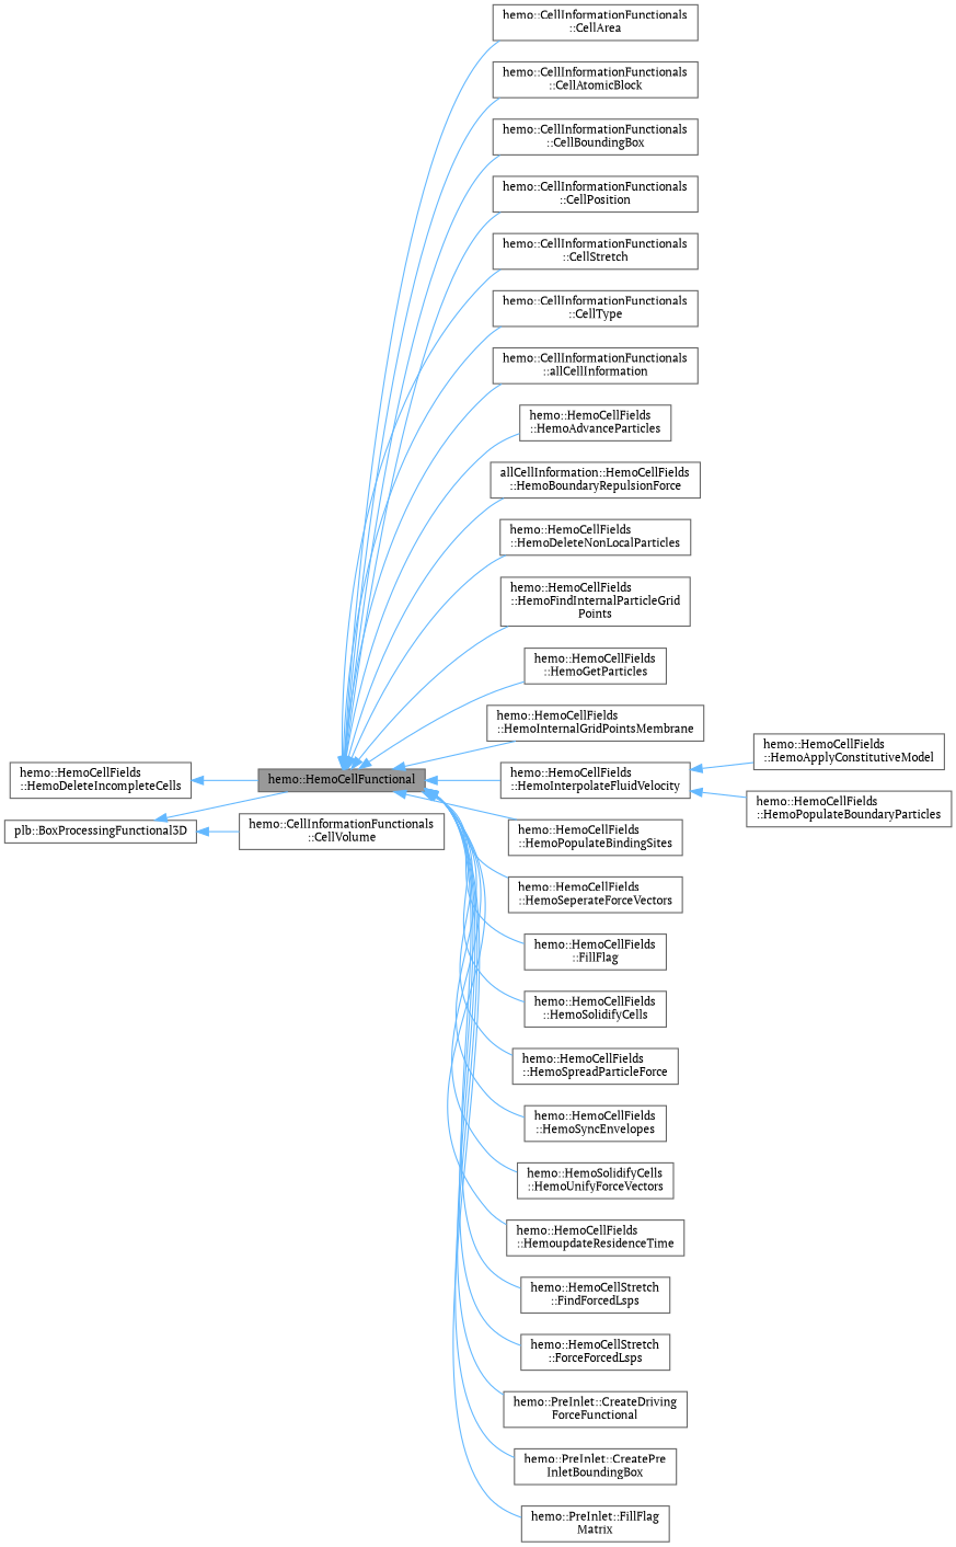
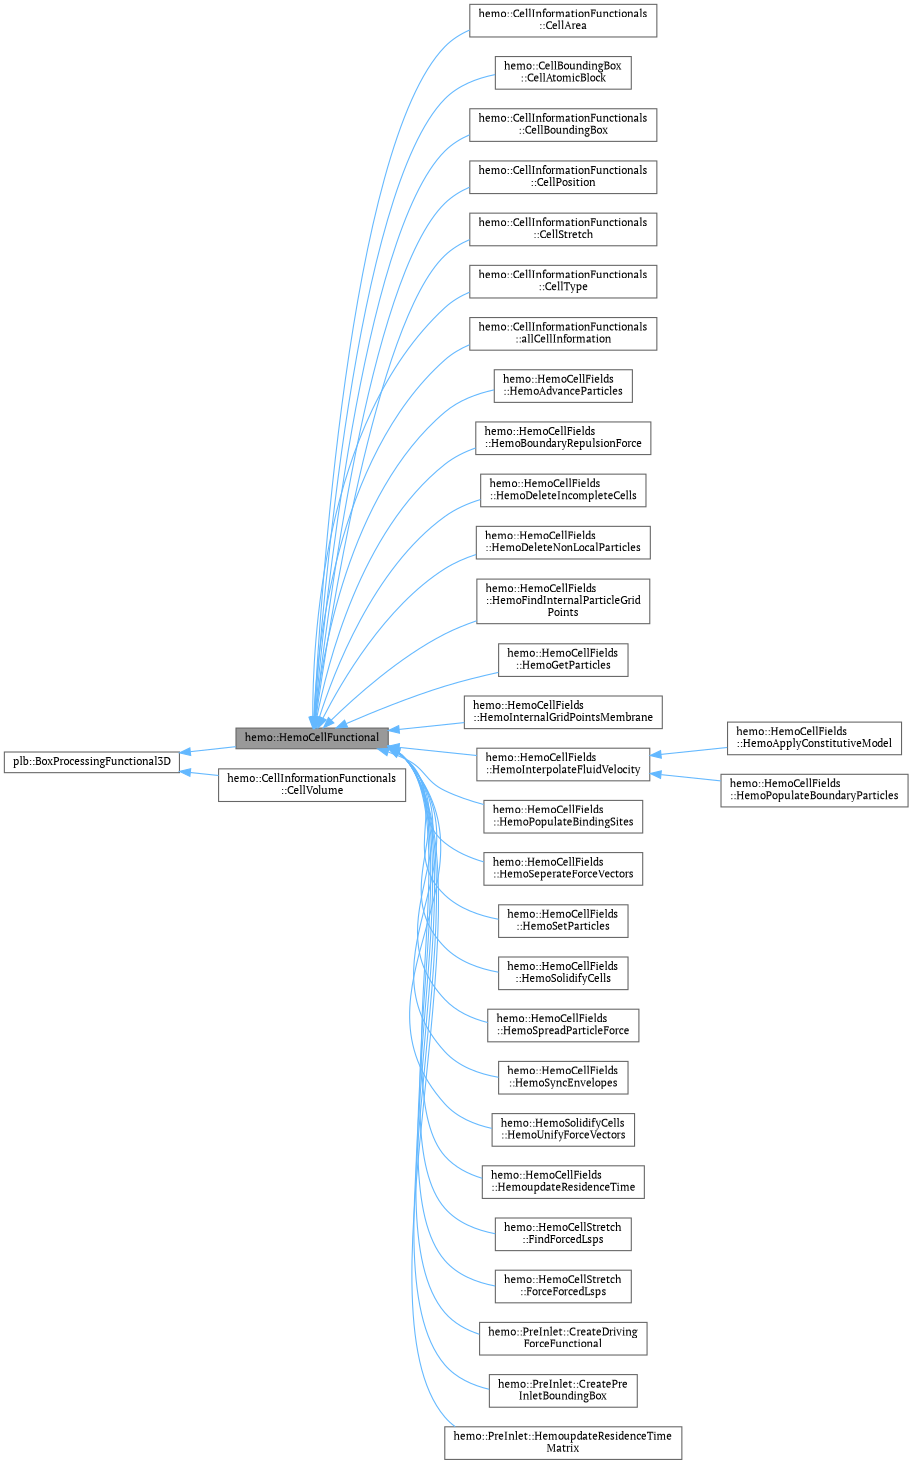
  digraph {
    fontname="PT Serif"
    rankdir=LR
    node [color=gray40 fillcolor=white fontname="PT Serif" fontsize=10 shape=box style=filled]
    edge [color=steelblue1 dir=back fontname="PT Serif" fontsize=10 labelfontname=Helvetica labelfontsize=10 style=solid]
    n1 [fillcolor=grey60 fontcolor=black height=0.2 label="hemo::HemoCellFunctional" width=0.4]
    n2 [height=0.2 label="hemo::CellInformationFunctionals\l::CellArea" width=0.4]
-   n3 [height=0.2 label="hemo::CellInformationFunctionals\l::CellAtomicBlock" width=0.4]
+   n3 [height=0.2 label="hemo::CellBoundingBox\l::CellAtomicBlock" width=0.4]
    n4 [height=0.2 label="hemo::CellInformationFunctionals\l::CellBoundingBox" width=0.4]
    n5 [height=0.2 label="hemo::CellInformationFunctionals\l::CellPosition" width=0.4]
    n6 [height=0.2 label="hemo::CellInformationFunctionals\l::CellStretch" width=0.4]
    n7 [height=0.2 label="hemo::CellInformationFunctionals\l::CellType" width=0.4]
    n8 [height=0.2 label="hemo::CellInformationFunctionals\l::allCellInformation" width=0.4]
    n9 [height=0.2 label="hemo::HemoCellFields\l::HemoAdvanceParticles" width=0.4]
-   n10 [height=0.2 label="allCellInformation::HemoCellFields\l::HemoBoundaryRepulsionForce" width=0.4]
+   n10 [height=0.2 label="hemo::HemoCellFields\l::HemoBoundaryRepulsionForce" width=0.4]
    n11 [height=0.2 label="hemo::HemoCellFields\l::HemoDeleteIncompleteCells" width=0.4]
    n12 [height=0.2 label="hemo::HemoCellFields\l::HemoDeleteNonLocalParticles" width=0.4]
    n13 [height=0.2 label="hemo::HemoCellFields\l::HemoFindInternalParticleGrid\lPoints" width=0.4]
    n14 [height=0.2 label="hemo::HemoCellFields\l::HemoGetParticles" width=0.4]
    n15 [height=0.2 label="hemo::HemoCellFields\l::HemoInternalGridPointsMembrane" width=0.4]
    n16 [height=0.2 label="hemo::HemoCellFields\l::HemoInterpolateFluidVelocity" width=0.4]
    n17 [height=0.2 label="hemo::HemoCellFields\l::HemoPopulateBindingSites" width=0.4]
    n18 [height=0.2 label="hemo::HemoCellFields\l::HemoSeperateForceVectors" width=0.4]
-   n19 [height=0.2 label="hemo::HemoCellFields\l::FillFlag" width=0.4]
+   n19 [height=0.2 label="hemo::HemoCellFields\l::HemoSetParticles" width=0.4]
    n20 [height=0.2 label="hemo::HemoCellFields\l::HemoSolidifyCells" width=0.4]
    n21 [height=0.2 label="hemo::HemoCellFields\l::HemoSpreadParticleForce" width=0.4]
    n22 [height=0.2 label="hemo::HemoCellFields\l::HemoSyncEnvelopes" width=0.4]
    n23 [height=0.2 label="hemo::HemoSolidifyCells\l::HemoUnifyForceVectors" width=0.4]
    n24 [height=0.2 label="hemo::HemoCellFields\l::HemoupdateResidenceTime" width=0.4]
    n25 [height=0.2 label="hemo::HemoCellStretch\l::FindForcedLsps" width=0.4]
    n26 [height=0.2 label="hemo::HemoCellStretch\l::ForceForcedLsps" width=0.4]
    n27 [height=0.2 label="hemo::PreInlet::CreateDriving\lForceFunctional" width=0.4]
    n28 [height=0.2 label="hemo::PreInlet::CreatePre\lInletBoundingBox" width=0.4]
-   n29 [height=0.2 label="hemo::PreInlet::FillFlag\lMatrix" width=0.4]
+   n29 [height=0.2 label="hemo::PreInlet::HemoupdateResidenceTime\lMatrix" width=0.4]
    n30 [height=0.2 label="hemo::CellInformationFunctionals\l::CellVolume" width=0.4]
    n31 [height=0.2 label="hemo::HemoCellFields\l::HemoApplyConstitutiveModel" width=0.4]
    n32 [height=0.2 label="hemo::HemoCellFields\l::HemoPopulateBoundaryParticles" width=0.4]
    n33 [height=0.2 label="plb::BoxProcessingFunctional3D" width=0.4]
    n1 -> n2
    n1 -> n3
    n1 -> n4
    n1 -> n5
    n1 -> n6
    n1 -> n7
    n1 -> n8
    n1 -> n9
    n1 -> n10
-   n11 -> n1
+   n1 -> n11
    n1 -> n12
    n1 -> n13
    n1 -> n14
    n1 -> n15
    n1 -> n16
    n1 -> n17
    n1 -> n18
    n1 -> n19
    n1 -> n20
    n1 -> n21
    n1 -> n22
    n1 -> n23
    n1 -> n24
    n1 -> n25
    n1 -> n26
    n1 -> n27
    n1 -> n28
    n1 -> n29
    n16 -> n31
    n16 -> n32
    n33 -> n1
    n33 -> n30
  }
